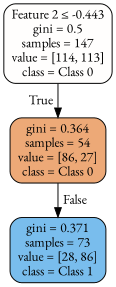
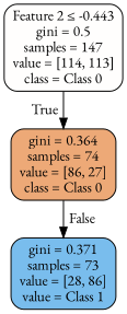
  digraph {
    fontname="EB Garamond"
    node [color=black fontname="EB Garamond" shape=box style="filled, rounded"]
    edge [fontname="EB Garamond" labeldistance=2.5]
    n1 [fillcolor="#fffefd" label=<Feature 2 &le; -0.443<br/>gini = 0.5<br/>samples = 147<br/>value = [114, 113]<br/>class = Class 0>]
-   n2 [fillcolor="#eda977" label=<gini = 0.364<br/>samples = 54<br/>value = [86, 27]<br/>class = Class 0>]
-   n3 [fillcolor="#79bded" label=<gini = 0.371<br/>samples = 73<br/>value = [28, 86]<br/>class = Class 1>]
+   n2 [fillcolor="#eda977" label=<gini = 0.364<br/>samples = 74<br/>value = [86, 27]<br/>class = Class 0>]
+   n3 [fillcolor="#79bded" label=<gini = 0.371<br/>samples = 73<br/>value = [28, 86]<br/>value = Class 1>]
    n1 -> n2 [headlabel=True labelangle=45]
    n2 -> n3 [headlabel=False labelangle=-45]
  }
